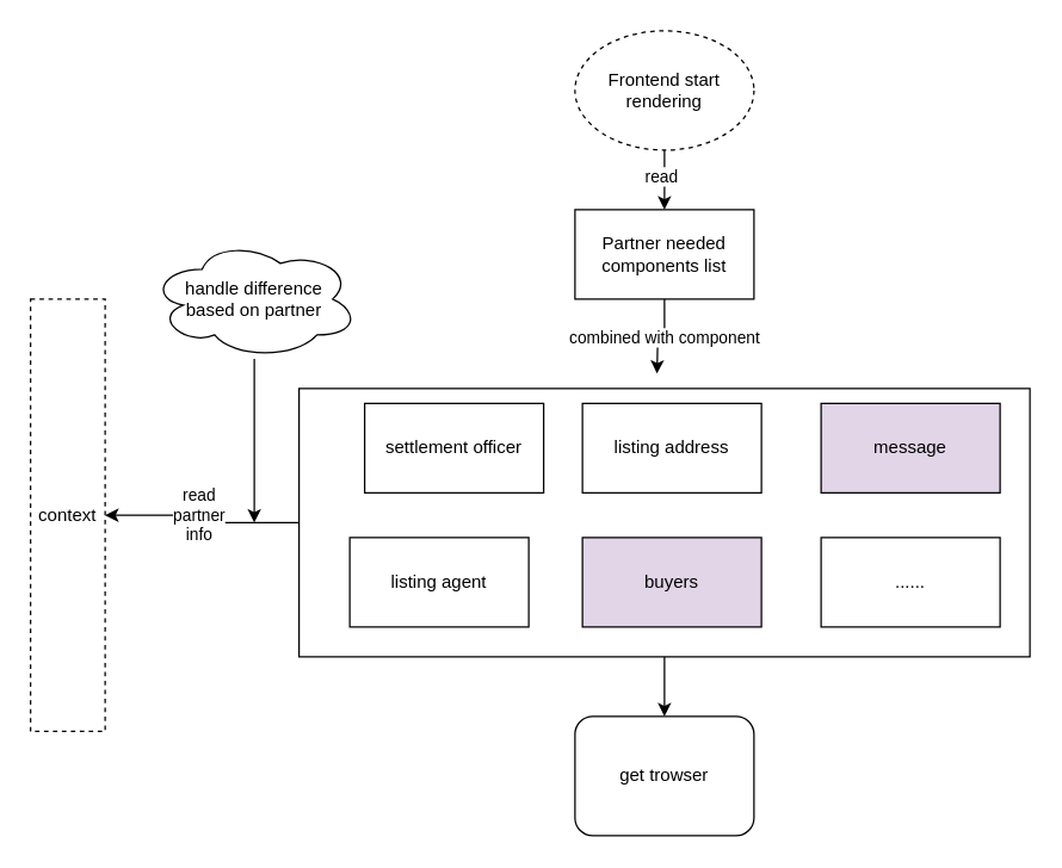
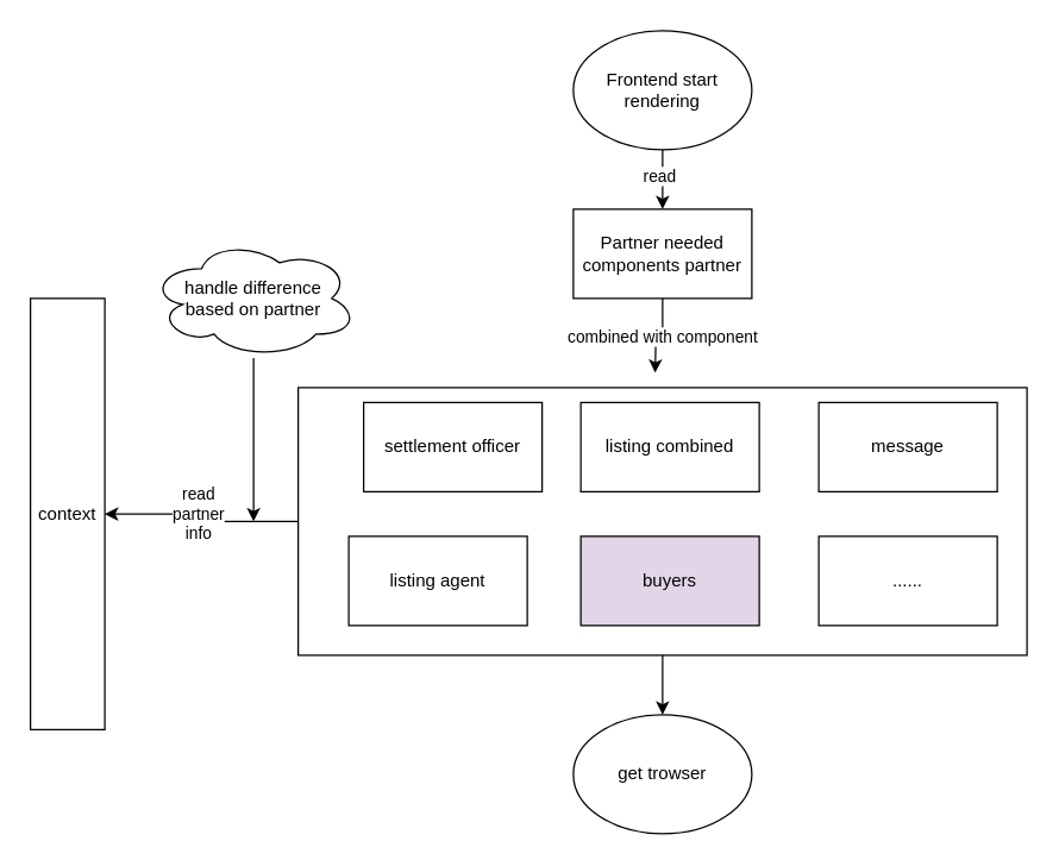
  <mxCell id="0" />
  <mxCell id="1" parent="0" />
  <mxCell id="2" value="listing agent" style="rounded=0;whiteSpace=wrap;html=1;" vertex="1" parent="1"><mxGeometry x="234" y="360" width="120" height="60" as="geometry" /></mxCell>
- <mxCell id="3" value="message" style="rounded=0;whiteSpace=wrap;html=1;fillColor=#e1d5e7;" vertex="1" parent="1"><mxGeometry x="550" y="270" width="120" height="60" as="geometry" /></mxCell>
+ <mxCell id="3" value="message" style="rounded=0;whiteSpace=wrap;html=1;" vertex="1" parent="1"><mxGeometry x="550" y="270" width="120" height="60" as="geometry" /></mxCell>
  <mxCell id="4" value="buyers" style="rounded=0;whiteSpace=wrap;html=1;fillColor=#e1d5e7;" vertex="1" parent="1"><mxGeometry x="390" y="360" width="120" height="60" as="geometry" /></mxCell>
- <mxCell id="5" value="context" style="rounded=0;whiteSpace=wrap;html=1;dashed=1;" vertex="1" parent="1"><mxGeometry x="20" y="200" width="50" height="290" as="geometry" /></mxCell>
+ <mxCell id="5" value="context" style="rounded=0;whiteSpace=wrap;html=1;" vertex="1" parent="1"><mxGeometry x="20" y="200" width="50" height="290" as="geometry" /></mxCell>
  <mxCell id="6" style="edgeStyle=orthogonalEdgeStyle;rounded=0;orthogonalLoop=1;jettySize=auto;html=1;exitX=0.5;exitY=1;exitDx=0;exitDy=0;" edge="1" parent="1" source="8"><mxGeometry relative="1" as="geometry"><mxPoint x="440" y="250" as="targetPoint" /></mxGeometry></mxCell>
  <mxCell id="7" value="combined with component" style="edgeLabel;html=1;align=center;verticalAlign=middle;resizable=0;points=[];" vertex="1" connectable="0" parent="6"><mxGeometry x="-0.128" y="-1" relative="1" as="geometry"><mxPoint y="1" as="offset" /></mxGeometry></mxCell>
- <mxCell id="8" value="Partner needed components list" style="rounded=0;whiteSpace=wrap;html=1;" vertex="1" parent="1"><mxGeometry x="385" y="140" width="120" height="60" as="geometry" /></mxCell>
+ <mxCell id="8" value="Partner needed components partner" style="rounded=0;whiteSpace=wrap;html=1;" vertex="1" parent="1"><mxGeometry x="385" y="140" width="120" height="60" as="geometry" /></mxCell>
  <mxCell id="9" value="" style="edgeStyle=orthogonalEdgeStyle;rounded=0;orthogonalLoop=1;jettySize=auto;html=1;" edge="1" parent="1" source="11" target="8"><mxGeometry relative="1" as="geometry" /></mxCell>
  <mxCell id="10" value="read" style="edgeLabel;html=1;align=center;verticalAlign=middle;resizable=0;points=[];" vertex="1" connectable="0" parent="9"><mxGeometry x="-0.16" y="-3" relative="1" as="geometry"><mxPoint as="offset" /></mxGeometry></mxCell>
- <mxCell id="11" value="Frontend start rendering" style="ellipse;whiteSpace=wrap;html=1;dashed=1;" vertex="1" parent="1"><mxGeometry x="385" y="20" width="120" height="80" as="geometry" /></mxCell>
+ <mxCell id="11" value="Frontend start rendering" style="ellipse;whiteSpace=wrap;html=1;" vertex="1" parent="1"><mxGeometry x="385" y="20" width="120" height="80" as="geometry" /></mxCell>
  <mxCell id="12" value="settlement officer" style="rounded=0;whiteSpace=wrap;html=1;" vertex="1" parent="1"><mxGeometry x="244" y="270" width="120" height="60" as="geometry" /></mxCell>
- <mxCell id="13" value="listing address" style="rounded=0;whiteSpace=wrap;html=1;" vertex="1" parent="1"><mxGeometry x="390" y="270" width="120" height="60" as="geometry" /></mxCell>
+ <mxCell id="13" value="listing combined" style="rounded=0;whiteSpace=wrap;html=1;" vertex="1" parent="1"><mxGeometry x="390" y="270" width="120" height="60" as="geometry" /></mxCell>
  <mxCell id="14" value="......" style="rounded=0;whiteSpace=wrap;html=1;" vertex="1" parent="1"><mxGeometry x="550" y="360" width="120" height="60" as="geometry" /></mxCell>
  <mxCell id="15" style="edgeStyle=orthogonalEdgeStyle;rounded=0;orthogonalLoop=1;jettySize=auto;html=1;exitX=0;exitY=0.5;exitDx=0;exitDy=0;entryX=1;entryY=0.5;entryDx=0;entryDy=0;" edge="1" parent="1" source="18" target="5"><mxGeometry relative="1" as="geometry" /></mxCell>
  <mxCell id="16" value="read&lt;br&gt;partner&lt;br&gt;info" style="edgeLabel;html=1;align=center;verticalAlign=middle;resizable=0;points=[];" vertex="1" connectable="0" parent="15"><mxGeometry x="0.077" y="-1" relative="1" as="geometry"><mxPoint as="offset" /></mxGeometry></mxCell>
  <mxCell id="17" value="" style="edgeStyle=orthogonalEdgeStyle;rounded=0;orthogonalLoop=1;jettySize=auto;html=1;" edge="1" parent="1" source="18" target="19"><mxGeometry relative="1" as="geometry" /></mxCell>
  <mxCell id="18" value="" style="rounded=0;whiteSpace=wrap;html=1;fillColor=none;" vertex="1" parent="1"><mxGeometry x="200" y="260" width="490" height="180" as="geometry" /></mxCell>
- <mxCell id="19" value="get trowser" style="whiteSpace=wrap;html=1;rounded=1;" vertex="1" parent="1"><mxGeometry x="385" y="480" width="120" height="80" as="geometry" /></mxCell>
+ <mxCell id="19" value="get trowser" style="ellipse;whiteSpace=wrap;html=1;" vertex="1" parent="1"><mxGeometry x="385" y="480" width="120" height="80" as="geometry" /></mxCell>
  <mxCell id="20" style="edgeStyle=orthogonalEdgeStyle;rounded=0;orthogonalLoop=1;jettySize=auto;html=1;" edge="1" parent="1" source="21"><mxGeometry relative="1" as="geometry"><mxPoint x="170" y="350" as="targetPoint" /></mxGeometry></mxCell>
  <mxCell id="21" value="handle difference&lt;br&gt;based on partner" style="ellipse;shape=cloud;whiteSpace=wrap;html=1;" vertex="1" parent="1"><mxGeometry x="100" y="160" width="140" height="80" as="geometry" /></mxCell>
